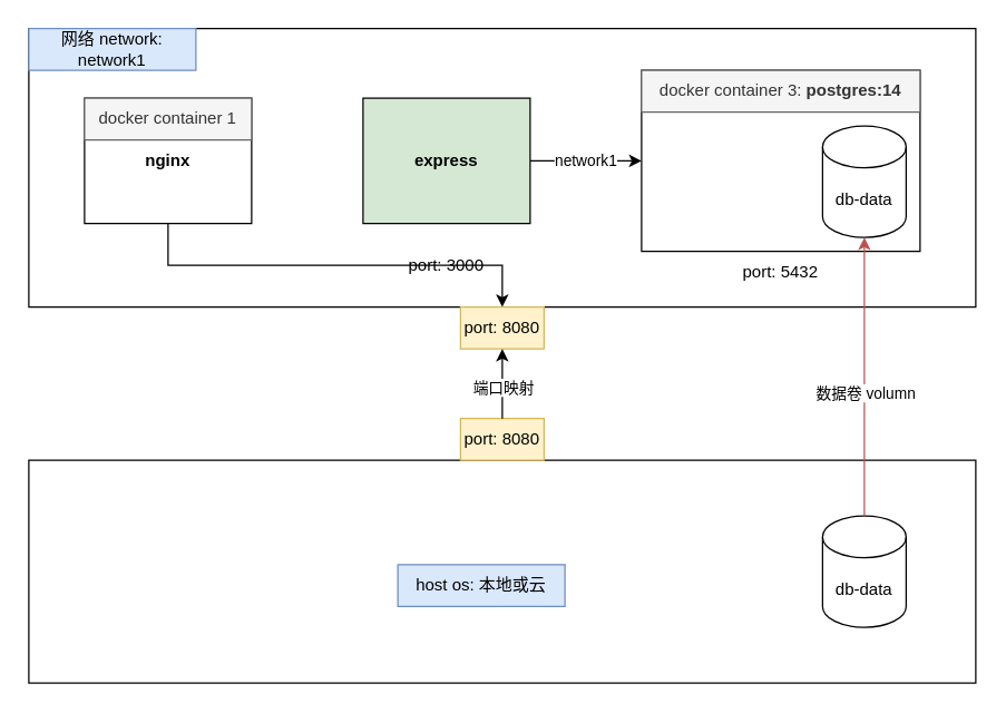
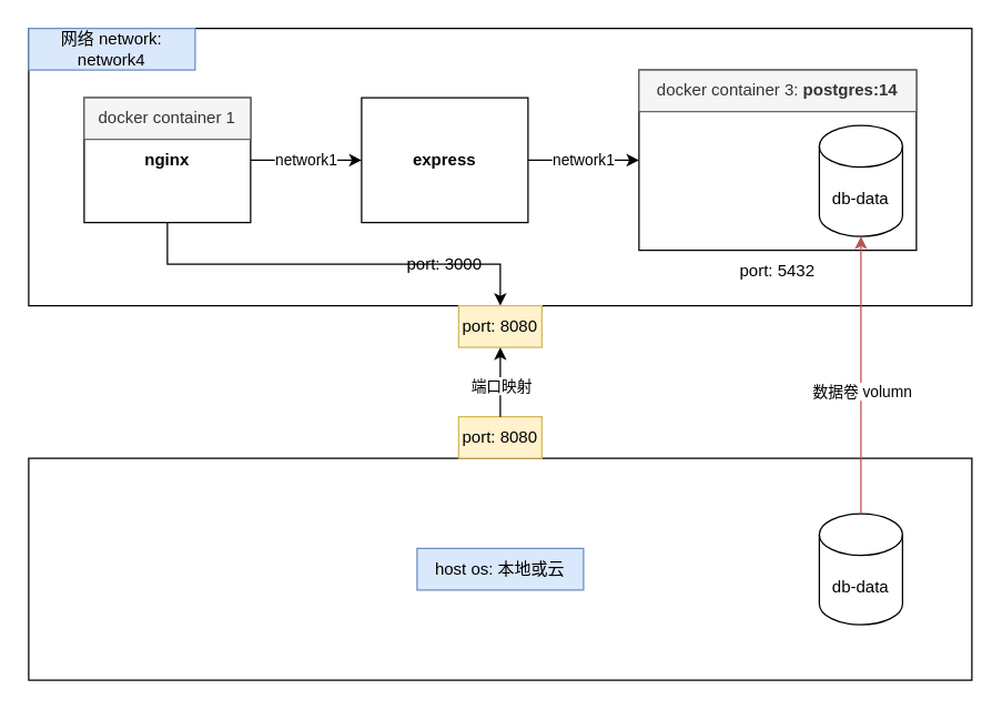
  <mxCell id="0" />
  <mxCell id="1" parent="0" />
  <mxCell id="2" value="" style="rounded=0;whiteSpace=wrap;html=1;" vertex="1" parent="1"><mxGeometry x="20" y="330" width="680" height="160" as="geometry" /></mxCell>
  <mxCell id="3" value="" style="rounded=0;whiteSpace=wrap;html=1;" vertex="1" parent="1"><mxGeometry x="20" y="20" width="680" height="200" as="geometry" /></mxCell>
- <mxCell id="4" value="网络 network: network1" style="text;html=1;strokeColor=#6c8ebf;fillColor=#dae8fc;align=center;verticalAlign=middle;whiteSpace=wrap;rounded=0;" vertex="1" parent="1"><mxGeometry x="20" y="20" width="120" height="30" as="geometry" /></mxCell>
+ <mxCell id="4" value="网络 network: network4" style="text;html=1;strokeColor=#6c8ebf;fillColor=#dae8fc;align=center;verticalAlign=middle;whiteSpace=wrap;rounded=0;" vertex="1" parent="1"><mxGeometry x="20" y="20" width="120" height="30" as="geometry" /></mxCell>
  <mxCell id="5" value="network1" style="edgeStyle=orthogonalEdgeStyle;rounded=0;orthogonalLoop=1;jettySize=auto;html=1;" edge="1" parent="1" source="6" target="7"><mxGeometry relative="1" as="geometry" /></mxCell>
- <mxCell id="6" value="&lt;b&gt;express&lt;/b&gt;" style="rounded=0;whiteSpace=wrap;html=1;fillColor=#d5e8d4;" vertex="1" parent="1"><mxGeometry x="260" y="70" width="120" height="90" as="geometry" /></mxCell>
+ <mxCell id="6" value="&lt;b&gt;express&lt;/b&gt;" style="rounded=0;whiteSpace=wrap;html=1;" vertex="1" parent="1"><mxGeometry x="260" y="70" width="120" height="90" as="geometry" /></mxCell>
  <mxCell id="7" value="" style="rounded=0;whiteSpace=wrap;html=1;" vertex="1" parent="1"><mxGeometry x="460" y="50" width="200" height="130" as="geometry" /></mxCell>
+ <mxCell id="8" value="network1" style="edgeStyle=orthogonalEdgeStyle;rounded=0;orthogonalLoop=1;jettySize=auto;html=1;" edge="1" parent="1" source="10" target="6"><mxGeometry relative="1" as="geometry" /></mxCell>
  <mxCell id="9" style="edgeStyle=orthogonalEdgeStyle;rounded=0;orthogonalLoop=1;jettySize=auto;html=1;" edge="1" parent="1" source="10" target="15"><mxGeometry relative="1" as="geometry"><Array as="points"><mxPoint x="120" y="190" /><mxPoint x="360" y="190" /></Array></mxGeometry></mxCell>
  <mxCell id="10" value="&lt;b&gt;nginx&lt;/b&gt;" style="rounded=0;whiteSpace=wrap;html=1;" vertex="1" parent="1"><mxGeometry x="60" y="70" width="120" height="90" as="geometry" /></mxCell>
  <mxCell id="11" value="docker container 1" style="text;html=1;strokeColor=#666666;fillColor=#f5f5f5;align=center;verticalAlign=middle;whiteSpace=wrap;rounded=0;fontColor=#333333;" vertex="1" parent="1"><mxGeometry x="60" y="70" width="120" height="30" as="geometry" /></mxCell>
  <mxCell id="12" value="docker container 3:&lt;b&gt; postgres:14&lt;/b&gt;" style="text;html=1;strokeColor=#666666;fillColor=#f5f5f5;align=center;verticalAlign=middle;whiteSpace=wrap;rounded=0;fontColor=#333333;" vertex="1" parent="1"><mxGeometry x="460" y="50" width="200" height="30" as="geometry" /></mxCell>
  <mxCell id="13" value="port: 5432" style="text;html=1;strokeColor=none;fillColor=none;align=center;verticalAlign=middle;whiteSpace=wrap;rounded=0;" vertex="1" parent="1"><mxGeometry x="530" y="180" width="60" height="30" as="geometry" /></mxCell>
  <mxCell id="14" value="port: 3000" style="text;html=1;strokeColor=none;fillColor=none;align=center;verticalAlign=middle;whiteSpace=wrap;rounded=0;" vertex="1" parent="1"><mxGeometry x="290" y="175" width="60" height="30" as="geometry" /></mxCell>
  <mxCell id="15" value="port: 8080" style="text;html=1;strokeColor=#d6b656;fillColor=#fff2cc;align=center;verticalAlign=middle;whiteSpace=wrap;rounded=0;" vertex="1" parent="1"><mxGeometry x="330" y="220" width="60" height="30" as="geometry" /></mxCell>
  <mxCell id="16" value="db-data" style="shape=cylinder3;whiteSpace=wrap;html=1;boundedLbl=1;backgroundOutline=1;size=15;" vertex="1" parent="1"><mxGeometry x="590" y="90" width="60" height="80" as="geometry" /></mxCell>
  <mxCell id="17" value="db-data" style="shape=cylinder3;whiteSpace=wrap;html=1;boundedLbl=1;backgroundOutline=1;size=15;" vertex="1" parent="1"><mxGeometry x="590" y="370" width="60" height="80" as="geometry" /></mxCell>
- <mxCell id="18" value="host os: 本地或云" style="text;html=1;strokeColor=#6c8ebf;fillColor=#dae8fc;align=center;verticalAlign=middle;whiteSpace=wrap;rounded=0;" vertex="1" parent="1"><mxGeometry x="285" y="405" width="120" height="30" as="geometry" /></mxCell>
+ <mxCell id="18" value="host os: 本地或云" style="text;html=1;strokeColor=#6c8ebf;fillColor=#dae8fc;align=center;verticalAlign=middle;whiteSpace=wrap;rounded=0;" vertex="1" parent="1"><mxGeometry x="300" y="395" width="120" height="30" as="geometry" /></mxCell>
  <mxCell id="19" value="" style="endArrow=classic;html=1;rounded=0;fillColor=#f8cecc;strokeColor=#b85450;" edge="1" parent="1" source="17" target="16"><mxGeometry width="50" height="50" relative="1" as="geometry"><mxPoint x="620" y="310" as="sourcePoint" /><mxPoint x="670" y="260" as="targetPoint" /></mxGeometry></mxCell>
  <mxCell id="20" value="数据卷 volumn" style="edgeLabel;html=1;align=center;verticalAlign=middle;resizable=0;points=[];" vertex="1" connectable="0" parent="19"><mxGeometry x="-0.11" relative="1" as="geometry"><mxPoint as="offset" /></mxGeometry></mxCell>
  <mxCell id="21" value="port: 8080" style="text;html=1;strokeColor=#d6b656;fillColor=#fff2cc;align=center;verticalAlign=middle;whiteSpace=wrap;rounded=0;" vertex="1" parent="1"><mxGeometry x="330" y="300" width="60" height="30" as="geometry" /></mxCell>
  <mxCell id="22" value="" style="endArrow=classic;html=1;rounded=0;exitX=0.5;exitY=0;exitDx=0;exitDy=0;entryX=0.5;entryY=1;entryDx=0;entryDy=0;" edge="1" parent="1" source="21" target="15"><mxGeometry width="50" height="50" relative="1" as="geometry"><mxPoint x="360" y="290" as="sourcePoint" /><mxPoint x="410" y="240" as="targetPoint" /></mxGeometry></mxCell>
  <mxCell id="23" value="端口映射" style="edgeLabel;html=1;align=center;verticalAlign=middle;resizable=0;points=[];" vertex="1" connectable="0" parent="22"><mxGeometry x="-0.08" relative="1" as="geometry"><mxPoint as="offset" /></mxGeometry></mxCell>
